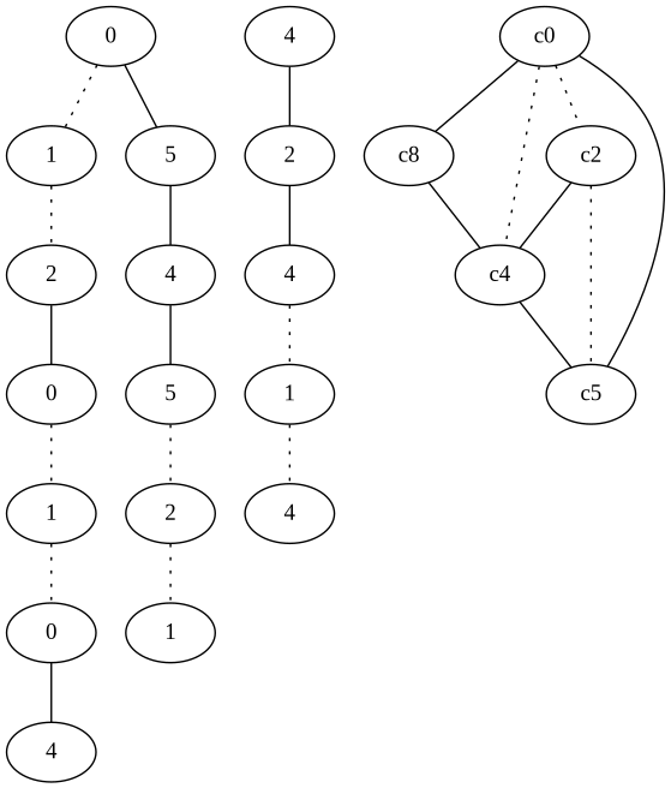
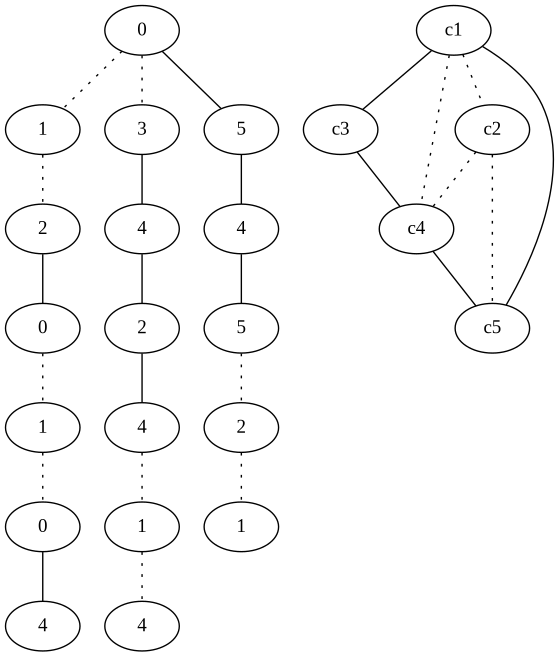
  graph {
    fontname="Liberation Serif"
    node [fontname="Liberation Serif"]
    edge [fontname="Liberation Serif"]
    n1 [label=0]
    n2 [label=1]
+   n3 [label=3]
    n4 [label=5]
    n5 [label=2]
    n6 [label=4]
    n7 [label=4]
    n8 [label=0]
    n9 [label=1]
    n10 [label=0]
    n11 [label=4]
    n12 [label=2]
    n13 [label=4]
    n14 [label=1]
    n15 [label=4]
    n16 [label=5]
    n17 [label=2]
    n18 [label=1]
-   c0
+   c0 [label=c1]
    c2
-   c3 [label=c8]
+   c3
    c4
    c5
    n1 -- n2 [style=dotted]
+   n1 -- n3 [style=dotted]
    n1 -- n4
    n2 -- n5 [style=dotted]
+   n3 -- n6
    n4 -- n7
    n5 -- n8
    n6 -- n12
    n7 -- n16
    n8 -- n9 [style=dotted]
    n9 -- n10 [style=dotted]
    n10 -- n11
    n12 -- n13
    n13 -- n14 [style=dotted]
    n14 -- n15 [style=dotted]
    n16 -- n17 [style=dotted]
    n17 -- n18 [style=dotted]
    c0 -- c2 [style=dotted]
    c0 -- c3 [style=solid]
    c0 -- c4 [style=dotted]
    c0 -- c5
-   c2 -- c4
+   c2 -- c4 [style=dotted]
    c2 -- c5 [style=dotted]
    c3 -- c4
    c4 -- c5
  }
